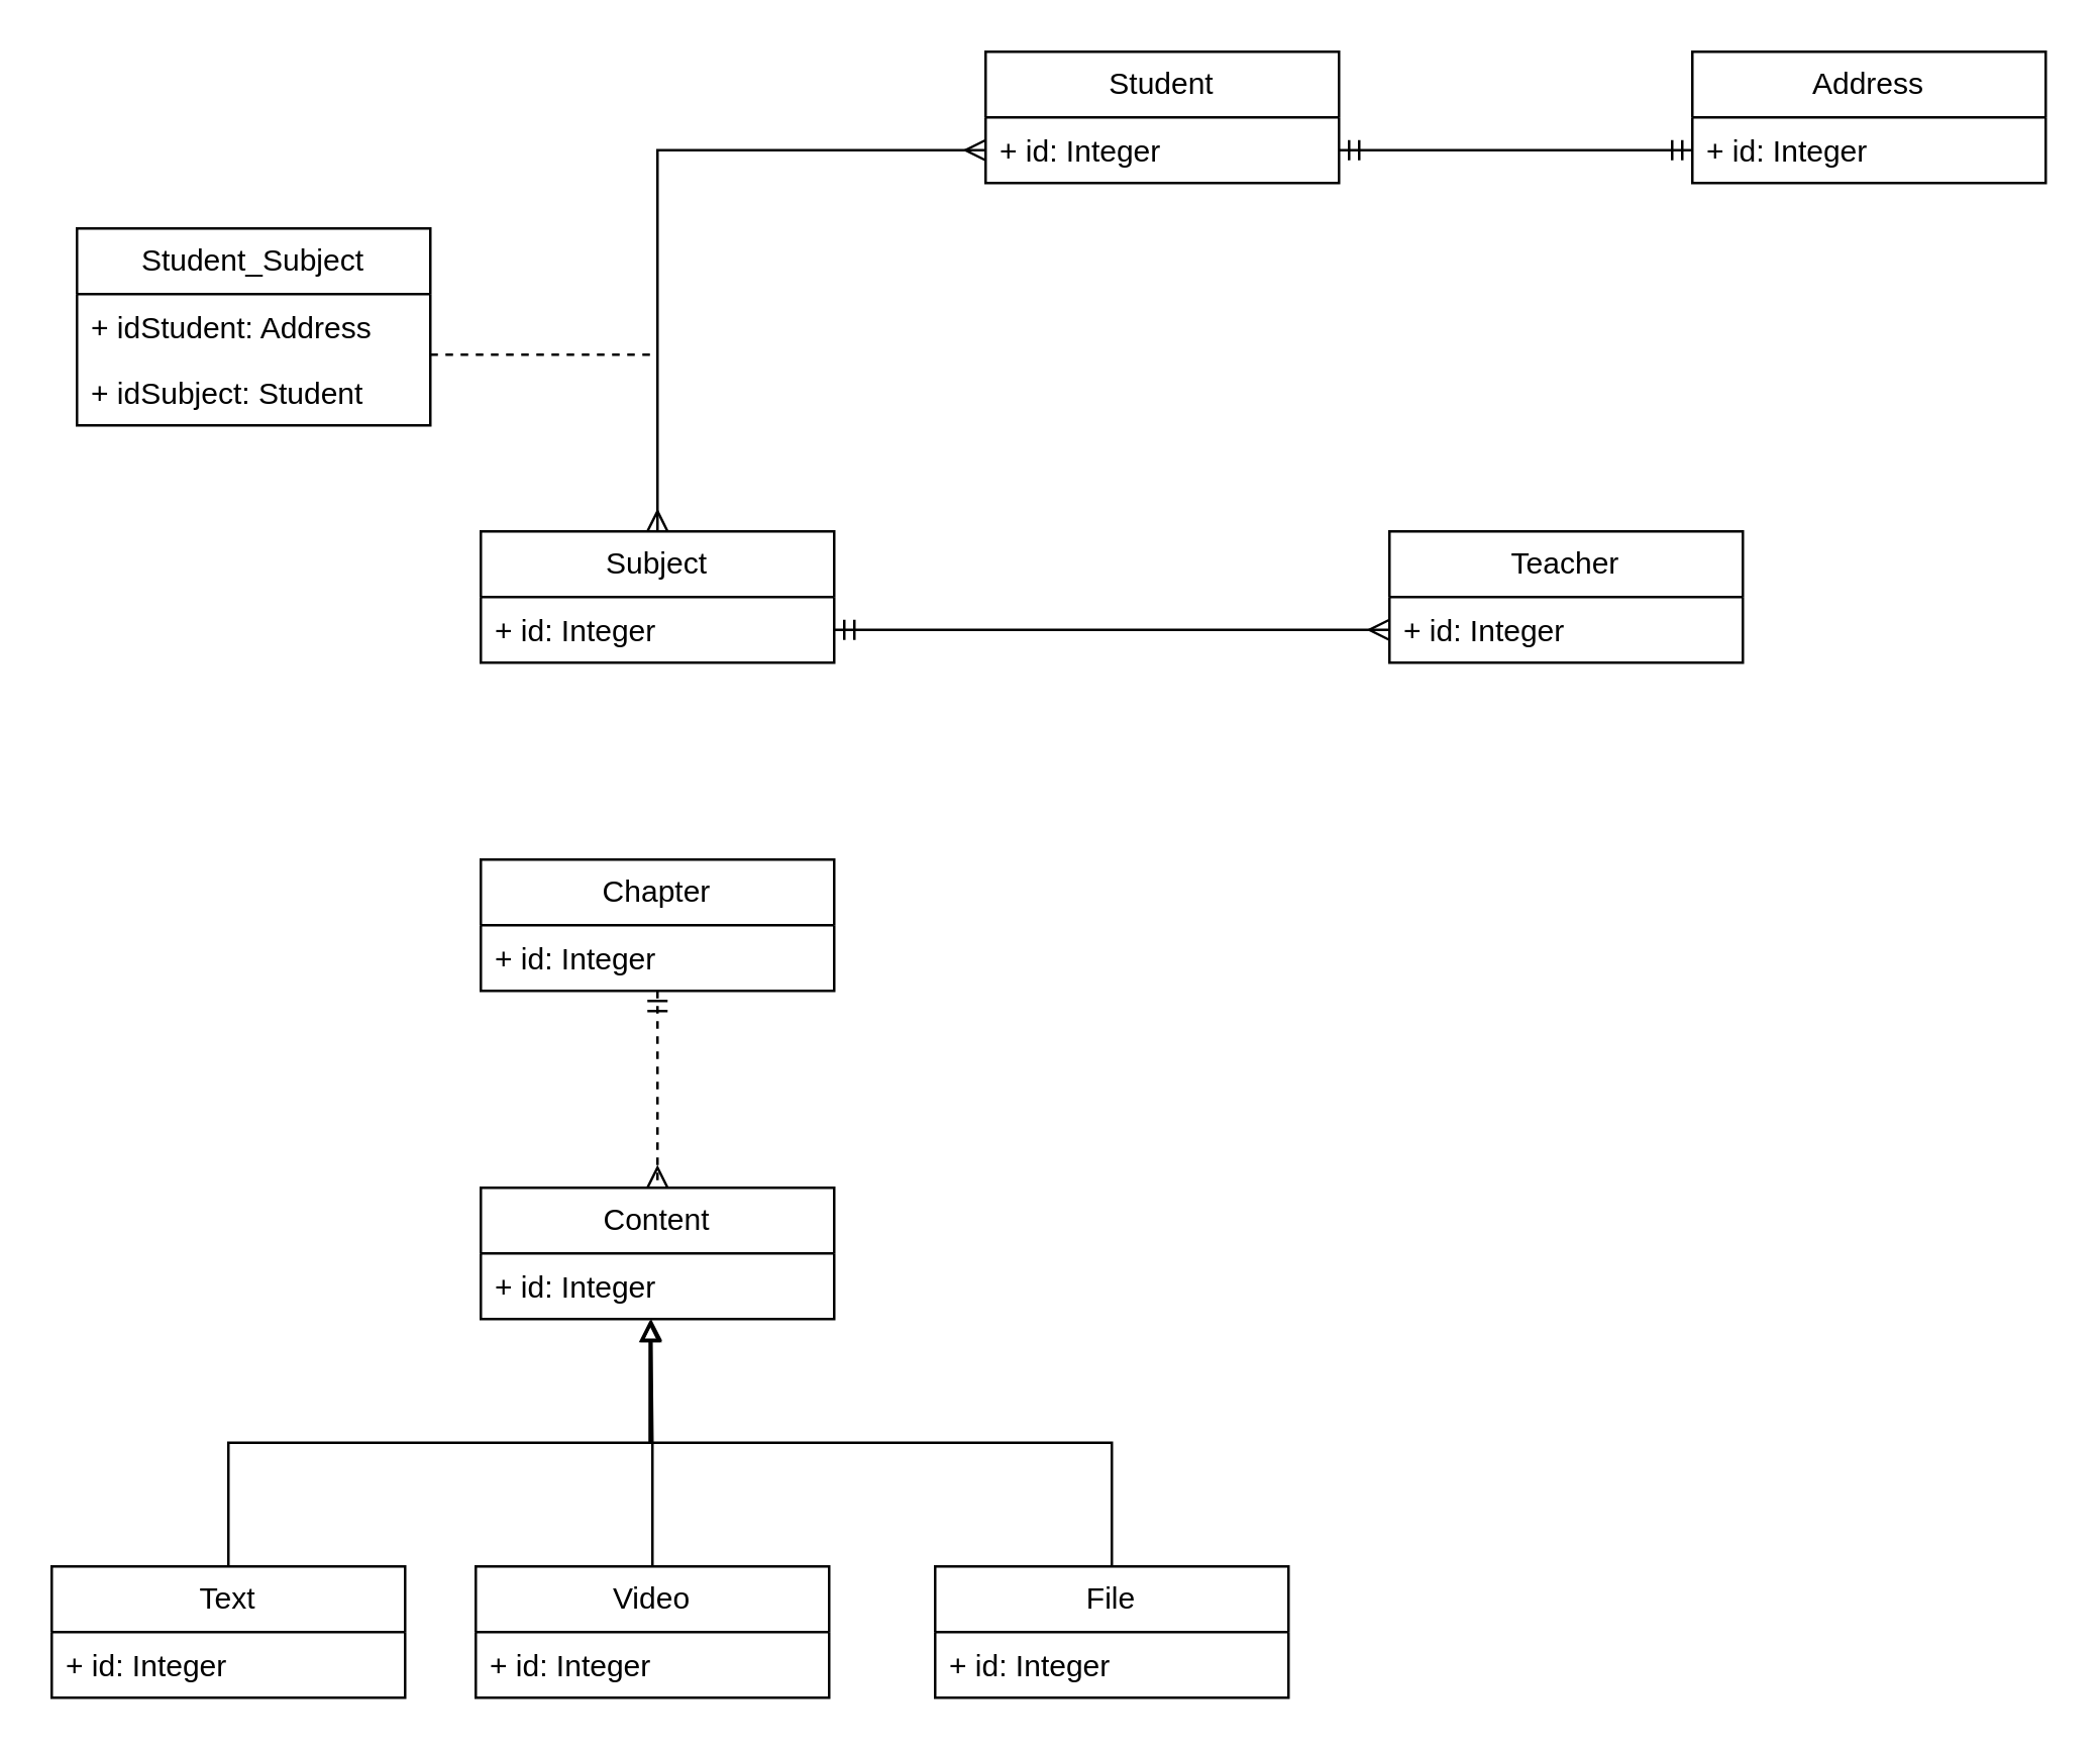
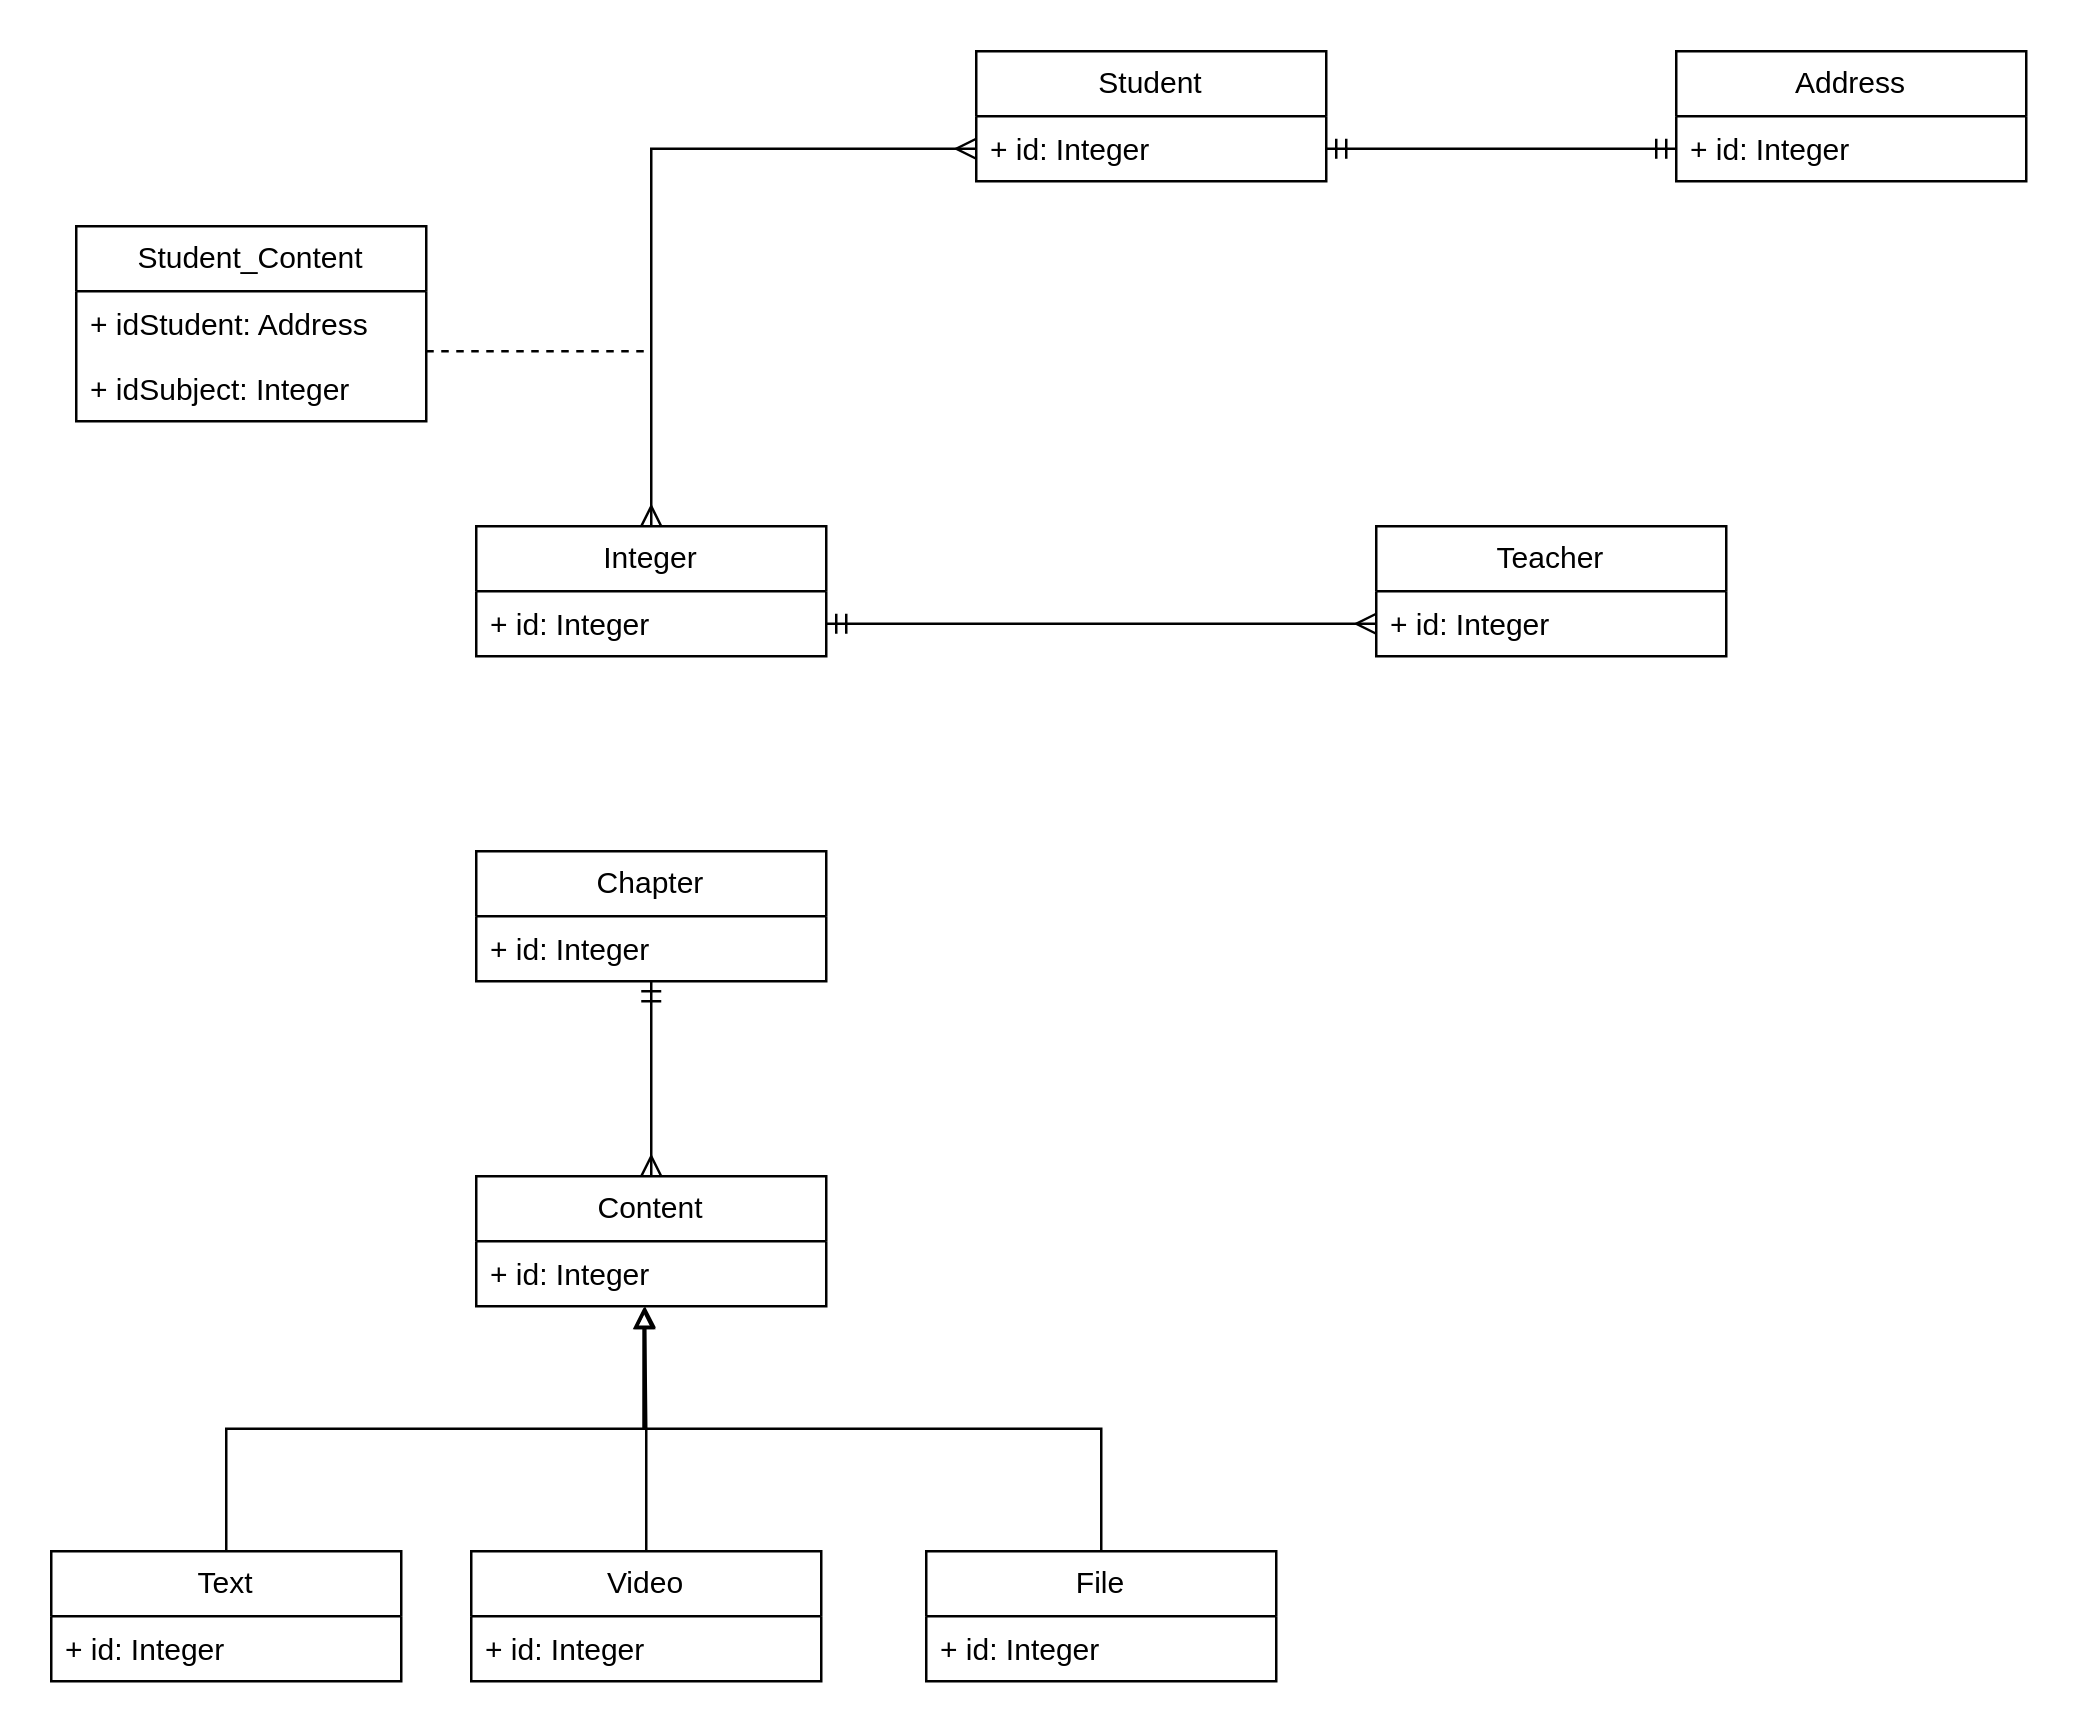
  <mxCell id="0" />
  <mxCell id="1" parent="0" />
  <mxCell id="2" value="Student" style="swimlane;fontStyle=0;childLayout=stackLayout;horizontal=1;startSize=26;fillColor=none;horizontalStack=0;resizeParent=1;resizeParentMax=0;resizeLast=0;collapsible=1;marginBottom=0;whiteSpace=wrap;html=1;" vertex="1" parent="1"><mxGeometry x="390" y="20" width="140" height="52" as="geometry" /></mxCell>
  <mxCell id="3" value="+ id: Integer" style="text;strokeColor=none;fillColor=none;align=left;verticalAlign=top;spacingLeft=4;spacingRight=4;overflow=hidden;rotatable=0;points=[[0,0.5],[1,0.5]];portConstraint=eastwest;whiteSpace=wrap;html=1;" vertex="1" parent="2"><mxGeometry y="26" width="140" height="26" as="geometry" /></mxCell>
  <mxCell id="4" value="Teacher" style="swimlane;fontStyle=0;childLayout=stackLayout;horizontal=1;startSize=26;fillColor=none;horizontalStack=0;resizeParent=1;resizeParentMax=0;resizeLast=0;collapsible=1;marginBottom=0;whiteSpace=wrap;html=1;" vertex="1" parent="1"><mxGeometry x="550" y="210" width="140" height="52" as="geometry" /></mxCell>
  <mxCell id="5" value="+ id: Integer" style="text;strokeColor=none;fillColor=none;align=left;verticalAlign=top;spacingLeft=4;spacingRight=4;overflow=hidden;rotatable=0;points=[[0,0.5],[1,0.5]];portConstraint=eastwest;whiteSpace=wrap;html=1;" vertex="1" parent="4"><mxGeometry y="26" width="140" height="26" as="geometry" /></mxCell>
- <mxCell id="6" value="Subject" style="swimlane;fontStyle=0;childLayout=stackLayout;horizontal=1;startSize=26;fillColor=none;horizontalStack=0;resizeParent=1;resizeParentMax=0;resizeLast=0;collapsible=1;marginBottom=0;whiteSpace=wrap;html=1;" vertex="1" parent="1"><mxGeometry x="190" y="210" width="140" height="52" as="geometry" /></mxCell>
+ <mxCell id="6" value="Integer" style="swimlane;fontStyle=0;childLayout=stackLayout;horizontal=1;startSize=26;fillColor=none;horizontalStack=0;resizeParent=1;resizeParentMax=0;resizeLast=0;collapsible=1;marginBottom=0;whiteSpace=wrap;html=1;" vertex="1" parent="1"><mxGeometry x="190" y="210" width="140" height="52" as="geometry" /></mxCell>
  <mxCell id="7" value="+ id: Integer" style="text;strokeColor=none;fillColor=none;align=left;verticalAlign=top;spacingLeft=4;spacingRight=4;overflow=hidden;rotatable=0;points=[[0,0.5],[1,0.5]];portConstraint=eastwest;whiteSpace=wrap;html=1;" vertex="1" parent="6"><mxGeometry y="26" width="140" height="26" as="geometry" /></mxCell>
- <mxCell id="8" style="edgeStyle=orthogonalEdgeStyle;rounded=0;orthogonalLoop=1;jettySize=auto;html=1;entryX=0.5;entryY=0;entryDx=0;entryDy=0;startArrow=ERmandOne;startFill=0;endArrow=ERmany;endFill=0;dashed=1;" edge="1" parent="1" source="9" target="11"><mxGeometry relative="1" as="geometry" /></mxCell>
+ <mxCell id="8" style="edgeStyle=orthogonalEdgeStyle;rounded=0;orthogonalLoop=1;jettySize=auto;html=1;entryX=0.5;entryY=0;entryDx=0;entryDy=0;startArrow=ERmandOne;startFill=0;endArrow=ERmany;endFill=0;" edge="1" parent="1" source="9" target="11"><mxGeometry relative="1" as="geometry" /></mxCell>
  <mxCell id="9" value="Chapter" style="swimlane;fontStyle=0;childLayout=stackLayout;horizontal=1;startSize=26;fillColor=none;horizontalStack=0;resizeParent=1;resizeParentMax=0;resizeLast=0;collapsible=1;marginBottom=0;whiteSpace=wrap;html=1;" vertex="1" parent="1"><mxGeometry x="190" y="340" width="140" height="52" as="geometry" /></mxCell>
  <mxCell id="10" value="+ id: Integer" style="text;strokeColor=none;fillColor=none;align=left;verticalAlign=top;spacingLeft=4;spacingRight=4;overflow=hidden;rotatable=0;points=[[0,0.5],[1,0.5]];portConstraint=eastwest;whiteSpace=wrap;html=1;" vertex="1" parent="9"><mxGeometry y="26" width="140" height="26" as="geometry" /></mxCell>
  <mxCell id="11" value="Content" style="swimlane;fontStyle=0;childLayout=stackLayout;horizontal=1;startSize=26;fillColor=none;horizontalStack=0;resizeParent=1;resizeParentMax=0;resizeLast=0;collapsible=1;marginBottom=0;whiteSpace=wrap;html=1;" vertex="1" parent="1"><mxGeometry x="190" y="470" width="140" height="52" as="geometry" /></mxCell>
  <mxCell id="12" value="+ id: Integer" style="text;strokeColor=none;fillColor=none;align=left;verticalAlign=top;spacingLeft=4;spacingRight=4;overflow=hidden;rotatable=0;points=[[0,0.5],[1,0.5]];portConstraint=eastwest;whiteSpace=wrap;html=1;" vertex="1" parent="11"><mxGeometry y="26" width="140" height="26" as="geometry" /></mxCell>
  <mxCell id="13" value="Address" style="swimlane;fontStyle=0;childLayout=stackLayout;horizontal=1;startSize=26;fillColor=none;horizontalStack=0;resizeParent=1;resizeParentMax=0;resizeLast=0;collapsible=1;marginBottom=0;whiteSpace=wrap;html=1;" vertex="1" parent="1"><mxGeometry x="670" y="20" width="140" height="52" as="geometry" /></mxCell>
  <mxCell id="14" value="+ id: Integer" style="text;strokeColor=none;fillColor=none;align=left;verticalAlign=top;spacingLeft=4;spacingRight=4;overflow=hidden;rotatable=0;points=[[0,0.5],[1,0.5]];portConstraint=eastwest;whiteSpace=wrap;html=1;" vertex="1" parent="13"><mxGeometry y="26" width="140" height="26" as="geometry" /></mxCell>
  <mxCell id="15" style="edgeStyle=orthogonalEdgeStyle;rounded=0;orthogonalLoop=1;jettySize=auto;html=1;startArrow=ERmandOne;startFill=0;endArrow=ERmandOne;endFill=0;" edge="1" parent="1" source="3" target="14"><mxGeometry relative="1" as="geometry" /></mxCell>
  <mxCell id="16" style="edgeStyle=orthogonalEdgeStyle;rounded=0;orthogonalLoop=1;jettySize=auto;html=1;entryX=1;entryY=0.5;entryDx=0;entryDy=0;startArrow=ERmany;startFill=0;endArrow=ERmandOne;endFill=0;" edge="1" parent="1" source="5" target="7"><mxGeometry relative="1" as="geometry" /></mxCell>
  <mxCell id="17" value="Text" style="swimlane;fontStyle=0;childLayout=stackLayout;horizontal=1;startSize=26;fillColor=none;horizontalStack=0;resizeParent=1;resizeParentMax=0;resizeLast=0;collapsible=1;marginBottom=0;whiteSpace=wrap;html=1;" vertex="1" parent="1"><mxGeometry x="20" y="620" width="140" height="52" as="geometry" /></mxCell>
  <mxCell id="18" value="+ id: Integer" style="text;strokeColor=none;fillColor=none;align=left;verticalAlign=top;spacingLeft=4;spacingRight=4;overflow=hidden;rotatable=0;points=[[0,0.5],[1,0.5]];portConstraint=eastwest;whiteSpace=wrap;html=1;" vertex="1" parent="17"><mxGeometry y="26" width="140" height="26" as="geometry" /></mxCell>
  <mxCell id="19" value="Video" style="swimlane;fontStyle=0;childLayout=stackLayout;horizontal=1;startSize=26;fillColor=none;horizontalStack=0;resizeParent=1;resizeParentMax=0;resizeLast=0;collapsible=1;marginBottom=0;whiteSpace=wrap;html=1;" vertex="1" parent="1"><mxGeometry x="188" y="620" width="140" height="52" as="geometry" /></mxCell>
  <mxCell id="20" value="+ id: Integer" style="text;strokeColor=none;fillColor=none;align=left;verticalAlign=top;spacingLeft=4;spacingRight=4;overflow=hidden;rotatable=0;points=[[0,0.5],[1,0.5]];portConstraint=eastwest;whiteSpace=wrap;html=1;" vertex="1" parent="19"><mxGeometry y="26" width="140" height="26" as="geometry" /></mxCell>
  <mxCell id="21" value="File" style="swimlane;fontStyle=0;childLayout=stackLayout;horizontal=1;startSize=26;fillColor=none;horizontalStack=0;resizeParent=1;resizeParentMax=0;resizeLast=0;collapsible=1;marginBottom=0;whiteSpace=wrap;html=1;" vertex="1" parent="1"><mxGeometry x="370" y="620" width="140" height="52" as="geometry" /></mxCell>
  <mxCell id="22" value="+ id: Integer" style="text;strokeColor=none;fillColor=none;align=left;verticalAlign=top;spacingLeft=4;spacingRight=4;overflow=hidden;rotatable=0;points=[[0,0.5],[1,0.5]];portConstraint=eastwest;whiteSpace=wrap;html=1;" vertex="1" parent="21"><mxGeometry y="26" width="140" height="26" as="geometry" /></mxCell>
  <mxCell id="23" style="edgeStyle=orthogonalEdgeStyle;rounded=0;orthogonalLoop=1;jettySize=auto;html=1;entryX=0.482;entryY=1;entryDx=0;entryDy=0;entryPerimeter=0;endArrow=block;endFill=0;" edge="1" parent="1" source="19" target="12"><mxGeometry relative="1" as="geometry" /></mxCell>
  <mxCell id="24" style="edgeStyle=orthogonalEdgeStyle;rounded=0;orthogonalLoop=1;jettySize=auto;html=1;entryX=0.482;entryY=1.022;entryDx=0;entryDy=0;entryPerimeter=0;endArrow=block;endFill=0;" edge="1" parent="1" source="21" target="12"><mxGeometry relative="1" as="geometry" /></mxCell>
  <mxCell id="25" style="edgeStyle=orthogonalEdgeStyle;rounded=0;orthogonalLoop=1;jettySize=auto;html=1;entryX=0.478;entryY=1.022;entryDx=0;entryDy=0;entryPerimeter=0;endArrow=block;endFill=0;" edge="1" parent="1" source="17" target="12"><mxGeometry relative="1" as="geometry" /></mxCell>
  <mxCell id="26" style="edgeStyle=orthogonalEdgeStyle;rounded=0;orthogonalLoop=1;jettySize=auto;html=1;startArrow=ERmany;startFill=0;endArrow=ERmany;endFill=0;" edge="1" parent="1" source="3" target="6"><mxGeometry relative="1" as="geometry" /></mxCell>
  <mxCell id="27" value="" style="endArrow=none;dashed=1;html=1;rounded=0;" edge="1" parent="1"><mxGeometry width="50" height="50" relative="1" as="geometry"><mxPoint x="170" y="140" as="sourcePoint" /><mxPoint x="260" y="140" as="targetPoint" /></mxGeometry></mxCell>
- <mxCell id="28" value="Student_Subject" style="swimlane;fontStyle=0;childLayout=stackLayout;horizontal=1;startSize=26;fillColor=none;horizontalStack=0;resizeParent=1;resizeParentMax=0;resizeLast=0;collapsible=1;marginBottom=0;whiteSpace=wrap;html=1;" vertex="1" parent="1"><mxGeometry x="30" y="90" width="140" height="78" as="geometry" /></mxCell>
+ <mxCell id="28" value="Student_Content" style="swimlane;fontStyle=0;childLayout=stackLayout;horizontal=1;startSize=26;fillColor=none;horizontalStack=0;resizeParent=1;resizeParentMax=0;resizeLast=0;collapsible=1;marginBottom=0;whiteSpace=wrap;html=1;" vertex="1" parent="1"><mxGeometry x="30" y="90" width="140" height="78" as="geometry" /></mxCell>
  <mxCell id="29" value="+ idStudent: Address" style="text;strokeColor=none;fillColor=none;align=left;verticalAlign=top;spacingLeft=4;spacingRight=4;overflow=hidden;rotatable=0;points=[[0,0.5],[1,0.5]];portConstraint=eastwest;whiteSpace=wrap;html=1;" vertex="1" parent="28"><mxGeometry y="26" width="140" height="26" as="geometry" /></mxCell>
- <mxCell id="30" value="+ idSubject: Student" style="text;strokeColor=none;fillColor=none;align=left;verticalAlign=top;spacingLeft=4;spacingRight=4;overflow=hidden;rotatable=0;points=[[0,0.5],[1,0.5]];portConstraint=eastwest;whiteSpace=wrap;html=1;" vertex="1" parent="28"><mxGeometry y="52" width="140" height="26" as="geometry" /></mxCell>
+ <mxCell id="30" value="+ idSubject: Integer" style="text;strokeColor=none;fillColor=none;align=left;verticalAlign=top;spacingLeft=4;spacingRight=4;overflow=hidden;rotatable=0;points=[[0,0.5],[1,0.5]];portConstraint=eastwest;whiteSpace=wrap;html=1;" vertex="1" parent="28"><mxGeometry y="52" width="140" height="26" as="geometry" /></mxCell>
